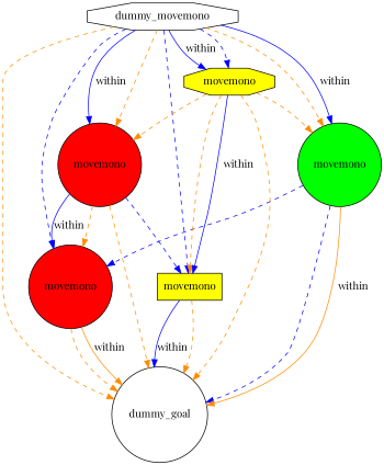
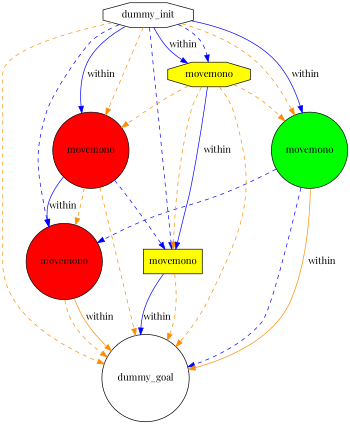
  digraph {
    fontname="Playfair Display"
    node [fillcolor=white style=filled shape=circle fontname="Playfair Display"]
    edge [color=darkorange style=dashed fontname="Playfair Display"]
-   n1 [label=dummy_movemono shape=octagon]
+   n1 [label=dummy_init shape=octagon]
    n2 [label=dummy_goal]
    n3 [fillcolor=yellow label=movemono shape=box]
    n4 [fillcolor=red label=movemono]
    n5 [fillcolor=red label=movemono]
    n6 [fillcolor=green label=movemono]
    n7 [fillcolor=yellow label=movemono shape=octagon]
    n1 -> n2
    n1 -> n3 [color=blue]
    n1 -> n4 [color=blue]
    n1 -> n5
    n1 -> n5 [color=blue label=within style=""]
    n1 -> n6
    n1 -> n6 [color=blue label=within style=""]
    n1 -> n7 [color=blue]
    n1 -> n7 [color=blue label=within style=""]
    n3 -> n2
    n3 -> n2 [color=blue label=within style=""]
    n4 -> n2
    n4 -> n2 [label=within style=""]
    n5 -> n2
    n5 -> n3 [color=blue]
    n5 -> n4
    n5 -> n4 [color=blue label=within style=""]
    n6 -> n2 [color=blue]
    n6 -> n2 [label=within style=""]
    n6 -> n4 [color=blue]
    n7 -> n2
    n7 -> n3
    n7 -> n3 [color=blue label=within style=""]
    n7 -> n5
    n7 -> n6
  }
